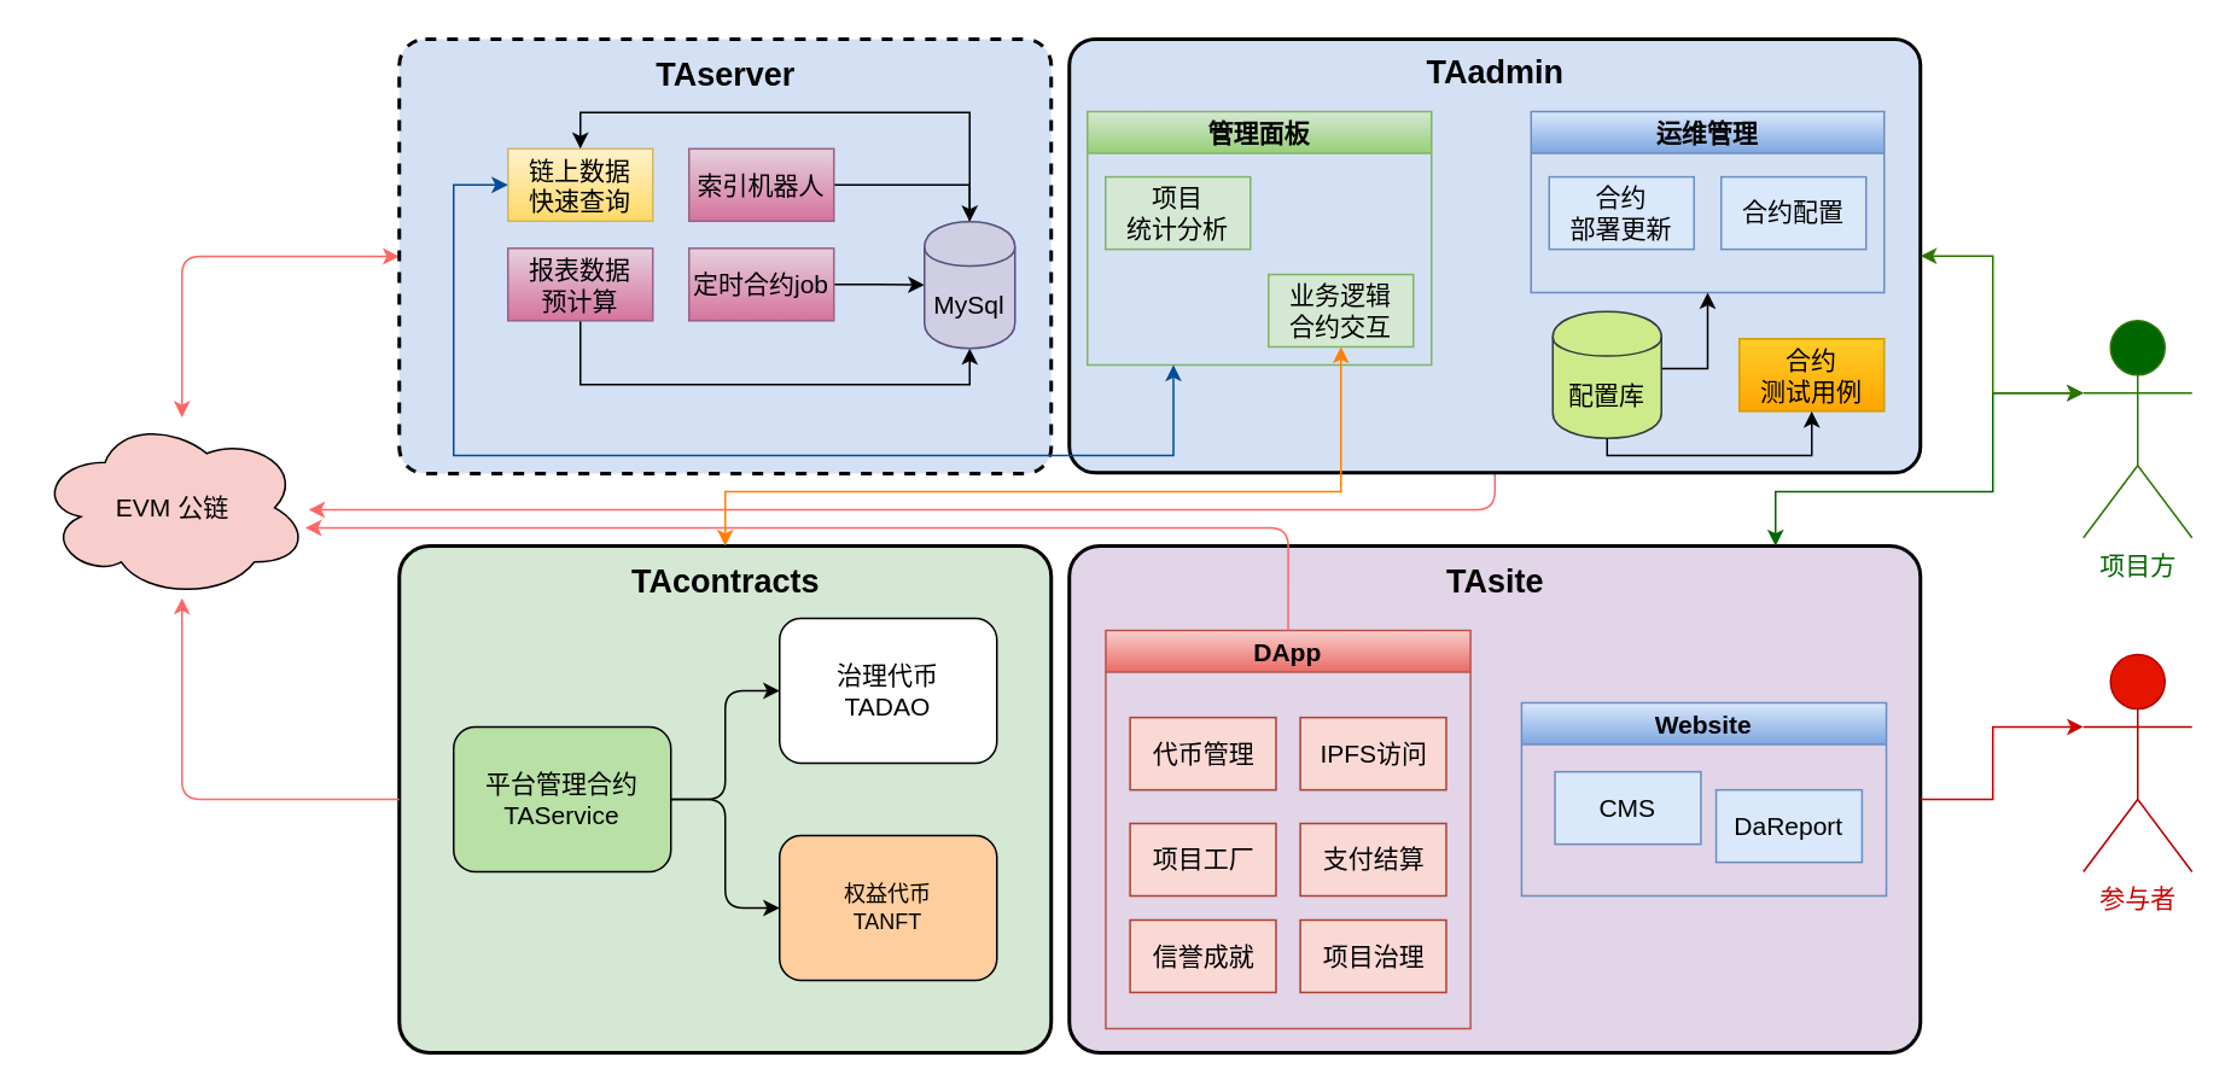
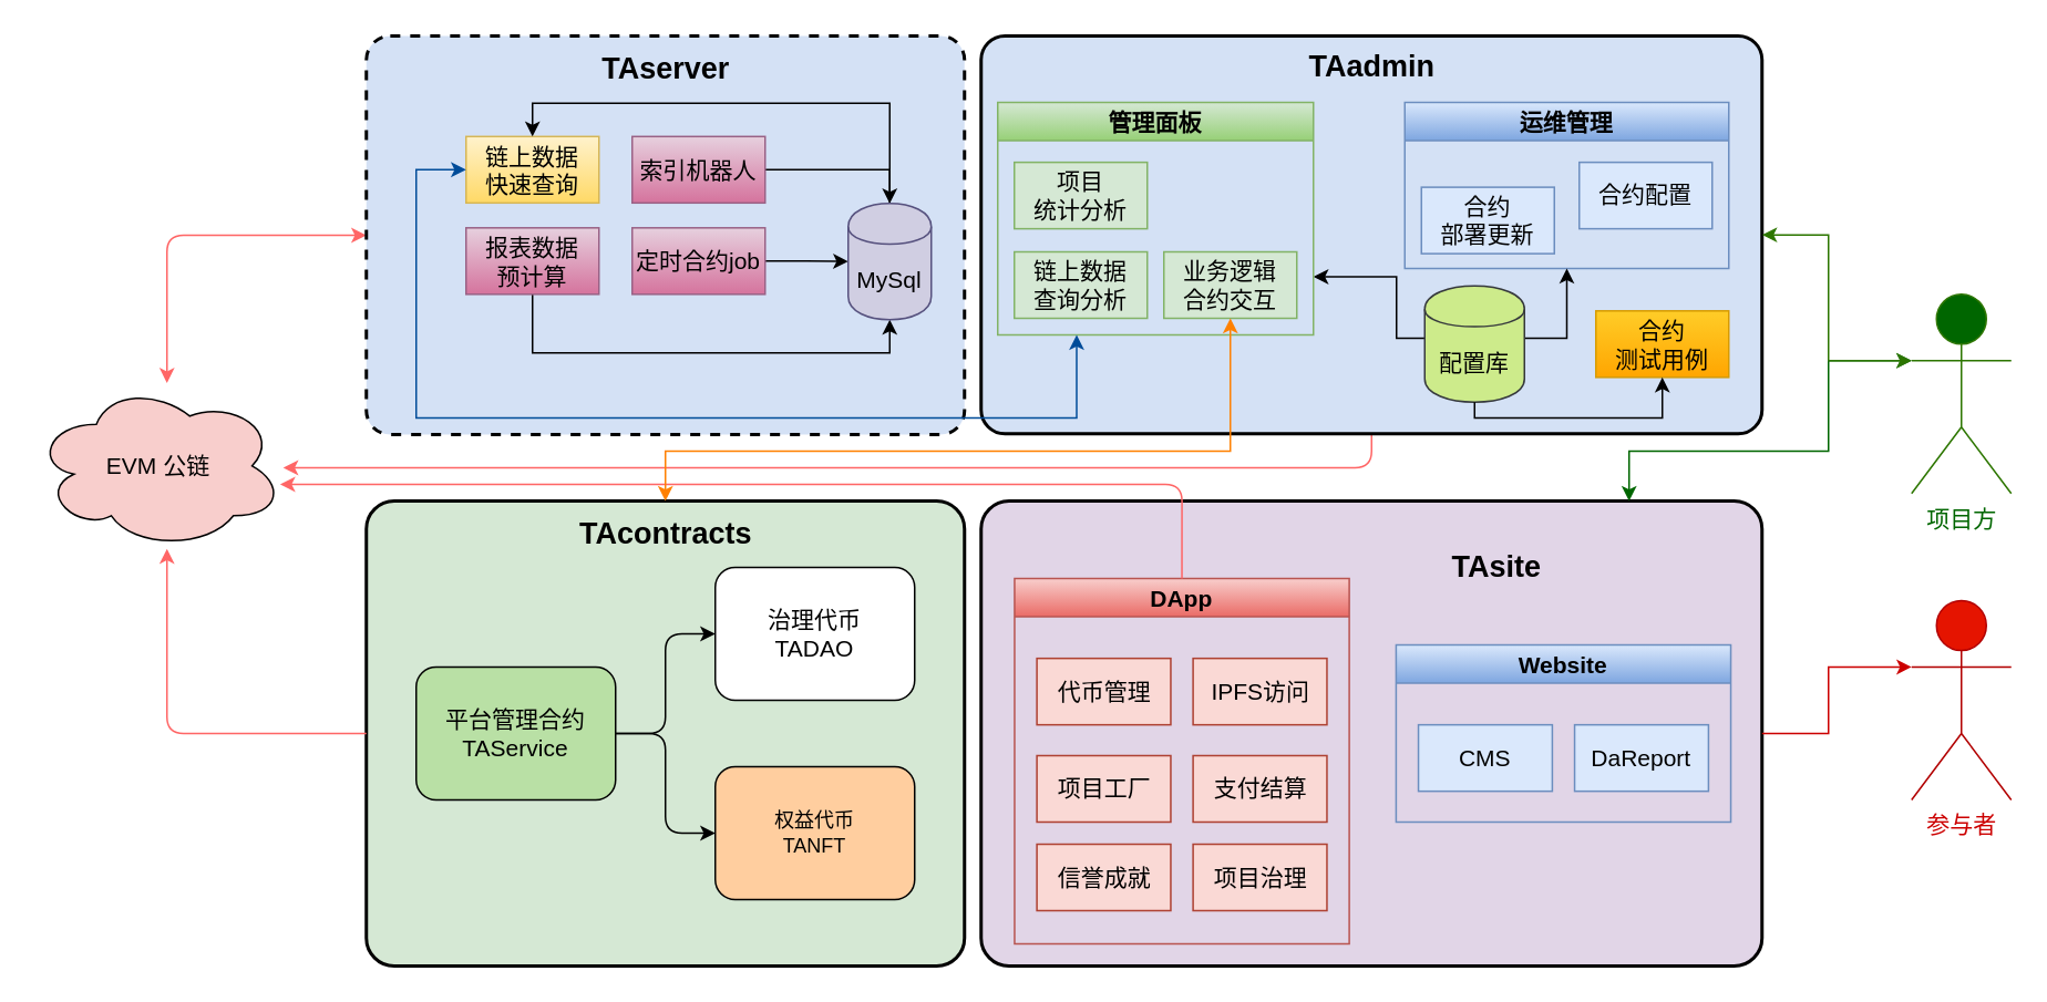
  <mxCell id="0" />
  <mxCell id="1" parent="0" />
  <mxCell id="2" value="" style="endArrow=classic;html=1;fontSize=18;edgeStyle=orthogonalEdgeStyle;strokeColor=#FF6666;exitX=0.5;exitY=1;exitDx=0;exitDy=0;exitPerimeter=0;" parent="1" source="33" target="23" edge="1"><mxGeometry width="50" height="50" relative="1" as="geometry"><mxPoint x="690" y="511" as="sourcePoint" /><mxPoint x="240" y="271" as="targetPoint" /><Array as="points"><mxPoint x="825" y="281" /></Array></mxGeometry></mxCell>
  <mxCell id="3" value="" style="group" parent="1" vertex="1" connectable="0"><mxGeometry x="590" y="301" width="470" height="280" as="geometry" /></mxCell>
  <mxCell id="4" value="" style="shape=mxgraph.flowchart.process;whiteSpace=wrap;html=1;fillColor=#E1D5E7;strokeColor=#000000;strokeWidth=2" parent="3" vertex="1"><mxGeometry width="470.0" height="280" as="geometry" /></mxCell>
- <mxCell id="5" value="TAsite" style="text;strokeColor=none;fillColor=none;html=1;fontSize=18;fontStyle=1;verticalAlign=middle;align=center;" parent="3" vertex="1"><mxGeometry x="185" width="100" height="40" as="geometry" /></mxCell>
+ <mxCell id="5" value="TAsite" style="text;strokeColor=none;fillColor=none;html=1;fontSize=18;fontStyle=1;verticalAlign=middle;align=center;" parent="3" vertex="1"><mxGeometry x="260" y="20" width="100" height="40" as="geometry" /></mxCell>
  <mxCell id="6" value="DApp" style="swimlane;rounded=0;strokeColor=#b85450;fillColor=#f8cecc;gradientColor=#ea6b66;fontSize=14;" parent="3" vertex="1"><mxGeometry x="20.143" y="46.667" width="201.429" height="220" as="geometry"><mxRectangle x="420" y="-190" width="90" height="30" as="alternateBounds" /></mxGeometry></mxCell>
  <mxCell id="7" value="代币管理" style="rounded=0;whiteSpace=wrap;html=1;fillColor=#fad9d5;strokeColor=#ae4132;fontSize=14;" parent="6" vertex="1"><mxGeometry x="13.429" y="48.107" width="80.571" height="40" as="geometry" /></mxCell>
  <mxCell id="8" value="IPFS访问" style="rounded=0;whiteSpace=wrap;html=1;fillColor=#fad9d5;strokeColor=#ae4132;fontSize=14;" parent="6" vertex="1"><mxGeometry x="107.429" y="48.107" width="80.571" height="40" as="geometry" /></mxCell>
  <mxCell id="9" value="项目工厂" style="rounded=0;whiteSpace=wrap;html=1;fillColor=#fad9d5;strokeColor=#ae4132;fontSize=14;" parent="6" vertex="1"><mxGeometry x="13.429" y="106.667" width="80.571" height="40" as="geometry" /></mxCell>
  <mxCell id="10" value="支付结算" style="rounded=0;whiteSpace=wrap;html=1;fillColor=#fad9d5;strokeColor=#ae4132;fontSize=14;" parent="6" vertex="1"><mxGeometry x="107.429" y="106.667" width="80.571" height="40" as="geometry" /></mxCell>
  <mxCell id="11" value="信誉成就" style="rounded=0;whiteSpace=wrap;html=1;fillColor=#fad9d5;strokeColor=#ae4132;fontSize=14;" parent="6" vertex="1"><mxGeometry x="13.429" y="160" width="80.571" height="40" as="geometry" /></mxCell>
  <mxCell id="12" value="项目治理" style="rounded=0;whiteSpace=wrap;html=1;fillColor=#fad9d5;strokeColor=#ae4132;fontSize=14;" parent="6" vertex="1"><mxGeometry x="107.429" y="160" width="80.571" height="40" as="geometry" /></mxCell>
  <mxCell id="13" value="Website" style="swimlane;rounded=0;strokeColor=#6c8ebf;fillColor=#dae8fc;gradientColor=#7ea6e0;startSize=23;fontSize=14;" parent="3" vertex="1"><mxGeometry x="249.771" y="86.667" width="201.429" height="106.667" as="geometry"><mxRectangle x="420" y="-190" width="90" height="30" as="alternateBounds" /></mxGeometry></mxCell>
- <mxCell id="14" value="CMS" style="rounded=0;whiteSpace=wrap;html=1;fillColor=#dae8fc;strokeColor=#6c8ebf;fontSize=14;" parent="13" vertex="1"><mxGeometry x="18.429" y="38.107" width="80.571" height="40" as="geometry" /></mxCell>
+ <mxCell id="14" value="CMS" style="rounded=0;whiteSpace=wrap;html=1;fillColor=#dae8fc;strokeColor=#6c8ebf;fontSize=14;" parent="13" vertex="1"><mxGeometry x="13.429" y="48.107" width="80.571" height="40" as="geometry" /></mxCell>
  <mxCell id="15" value="DaReport" style="rounded=0;whiteSpace=wrap;html=1;fillColor=#dae8fc;strokeColor=#6c8ebf;fontSize=14;" parent="13" vertex="1"><mxGeometry x="107.429" y="48.107" width="80.571" height="40" as="geometry" /></mxCell>
  <mxCell id="16" value="" style="shape=mxgraph.flowchart.process;whiteSpace=wrap;html=1;fillColor=#D5E8D4;strokeColor=#000000;strokeWidth=2" parent="1" vertex="1"><mxGeometry x="220" y="301" width="360" height="280" as="geometry" /></mxCell>
  <mxCell id="17" value="&lt;font style=&quot;font-size: 14px;&quot;&gt;治理代币&lt;br&gt;TADAO&lt;/font&gt;" style="rounded=1;whiteSpace=wrap;html=1;fillColor=#ffffff;" parent="1" vertex="1"><mxGeometry x="430" y="341" width="120" height="80" as="geometry" /></mxCell>
  <mxCell id="18" value="&lt;div style=&quot;font-size: 14px;&quot;&gt;&lt;font style=&quot;font-size: 14px;&quot;&gt;平台管理合约&lt;/font&gt;&lt;/div&gt;&lt;div style=&quot;font-size: 14px;&quot;&gt;&lt;font style=&quot;font-size: 14px;&quot;&gt;TAService&lt;/font&gt;&lt;/div&gt;" style="rounded=1;whiteSpace=wrap;html=1;fillColor=#B9E0A5;" parent="1" vertex="1"><mxGeometry x="250" y="401" width="120" height="80" as="geometry" /></mxCell>
  <mxCell id="19" value="&lt;div&gt;权益代币&lt;/div&gt;&lt;div&gt;TANFT&lt;/div&gt;" style="rounded=1;whiteSpace=wrap;html=1;fillColor=#FFCE9F;" parent="1" vertex="1"><mxGeometry x="430" y="461" width="120" height="80" as="geometry" /></mxCell>
  <mxCell id="20" value="TAcontracts" style="text;strokeColor=none;fillColor=none;html=1;fontSize=18;fontStyle=1;verticalAlign=middle;align=center;" parent="1" vertex="1"><mxGeometry x="350" y="301" width="100" height="40" as="geometry" /></mxCell>
  <mxCell id="21" value="" style="endArrow=none;html=1;fontSize=18;exitX=0;exitY=0.5;exitDx=0;exitDy=0;entryX=1;entryY=0.5;entryDx=0;entryDy=0;edgeStyle=orthogonalEdgeStyle;endFill=0;startArrow=classic;startFill=1;" parent="1" source="17" target="18" edge="1"><mxGeometry width="50" height="50" relative="1" as="geometry"><mxPoint x="650" y="531" as="sourcePoint" /><mxPoint x="700" y="481" as="targetPoint" /></mxGeometry></mxCell>
  <mxCell id="22" value="" style="endArrow=none;html=1;fontSize=18;exitX=0;exitY=0.5;exitDx=0;exitDy=0;entryX=1;entryY=0.5;entryDx=0;entryDy=0;edgeStyle=orthogonalEdgeStyle;startArrow=classic;startFill=1;endFill=0;" parent="1" source="19" target="18" edge="1"><mxGeometry width="50" height="50" relative="1" as="geometry"><mxPoint x="530" y="461" as="sourcePoint" /><mxPoint x="460" y="536" as="targetPoint" /></mxGeometry></mxCell>
  <mxCell id="23" value="&lt;font style=&quot;font-size: 14px;&quot;&gt;EVM 公链&lt;/font&gt;" style="ellipse;shape=cloud;whiteSpace=wrap;html=1;fillColor=#F8CECC;" parent="1" vertex="1"><mxGeometry x="20" y="229.87" width="150" height="100" as="geometry" /></mxCell>
  <mxCell id="24" value="" style="endArrow=classic;html=1;fontSize=18;exitX=0;exitY=0.5;exitDx=0;exitDy=0;edgeStyle=orthogonalEdgeStyle;strokeColor=#FF6666;exitPerimeter=0;" parent="1" source="16" target="23" edge="1"><mxGeometry width="50" height="50" relative="1" as="geometry"><mxPoint x="640" y="401" as="sourcePoint" /><mxPoint x="676" y="237" as="targetPoint" /><Array as="points"><mxPoint x="100" y="441" /></Array></mxGeometry></mxCell>
  <mxCell id="25" value="" style="edgeLabel;html=1;align=center;verticalAlign=middle;resizable=0;points=[];" parent="24" connectable="0" vertex="1"><mxGeometry x="-0.284" y="1" relative="1" as="geometry"><mxPoint as="offset" /></mxGeometry></mxCell>
  <mxCell id="26" value="" style="edgeStyle=orthogonalEdgeStyle;rounded=0;orthogonalLoop=1;jettySize=auto;html=1;entryX=1;entryY=0.5;entryDx=0;entryDy=0;entryPerimeter=0;fontColor=#CC0000;strokeColor=#CC0000;exitX=0;exitY=0.333;exitDx=0;exitDy=0;exitPerimeter=0;startArrow=classic;startFill=1;endArrow=none;endFill=0;" parent="1" source="27" target="4" edge="1"><mxGeometry relative="1" as="geometry"><Array as="points"><mxPoint x="1100" y="401" /><mxPoint x="1100" y="441" /></Array></mxGeometry></mxCell>
  <mxCell id="27" value="&lt;font style=&quot;font-size: 14px;&quot;&gt;参与者&lt;/font&gt;" style="shape=umlActor;verticalLabelPosition=bottom;verticalAlign=top;html=1;outlineConnect=0;fillColor=#e51400;fontColor=#CC0000;strokeColor=#B20000;" parent="1" vertex="1"><mxGeometry x="1150" y="361" width="60" height="120" as="geometry" /></mxCell>
  <mxCell id="28" style="edgeStyle=orthogonalEdgeStyle;rounded=0;orthogonalLoop=1;jettySize=auto;html=1;exitX=0;exitY=0.333;exitDx=0;exitDy=0;exitPerimeter=0;strokeColor=#006600;startArrow=classic;startFill=1;" parent="1" source="47" target="4" edge="1"><mxGeometry relative="1" as="geometry"><mxPoint x="970" y="461" as="targetPoint" /><Array as="points"><mxPoint x="1100" y="217" /><mxPoint x="1100" y="271" /><mxPoint x="980" y="271" /></Array></mxGeometry></mxCell>
  <mxCell id="29" value="" style="endArrow=classic;html=1;fontSize=18;exitX=0;exitY=0.5;exitDx=0;exitDy=0;edgeStyle=orthogonalEdgeStyle;strokeColor=#FF6666;exitPerimeter=0;startArrow=classic;startFill=1;" parent="1" source="32" target="23" edge="1"><mxGeometry width="50" height="50" relative="1" as="geometry"><mxPoint x="440" y="511" as="sourcePoint" /><mxPoint x="540" y="611.04" as="targetPoint" /><Array as="points"><mxPoint x="100" y="141" /></Array></mxGeometry></mxCell>
  <mxCell id="30" value="" style="edgeLabel;html=1;align=center;verticalAlign=middle;resizable=0;points=[];" parent="29" connectable="0" vertex="1"><mxGeometry x="-0.284" y="1" relative="1" as="geometry"><mxPoint as="offset" /></mxGeometry></mxCell>
  <mxCell id="31" value="" style="endArrow=classic;html=1;fontSize=18;edgeStyle=orthogonalEdgeStyle;strokeColor=#FF6666;exitX=0.5;exitY=0;exitDx=0;exitDy=0;" parent="1" source="6" target="23" edge="1"><mxGeometry width="50" height="50" relative="1" as="geometry"><mxPoint x="800" y="511" as="sourcePoint" /><mxPoint x="676" y="237" as="targetPoint" /><Array as="points"><mxPoint x="711" y="291" /></Array></mxGeometry></mxCell>
  <mxCell id="32" value="" style="shape=mxgraph.flowchart.process;whiteSpace=wrap;html=1;fillColor=#D4E1F5;strokeColor=#000000;strokeWidth=2;dashed=1;" parent="1" vertex="1"><mxGeometry x="220" y="21" width="360" height="240" as="geometry" /></mxCell>
  <mxCell id="33" value="" style="shape=mxgraph.flowchart.process;whiteSpace=wrap;html=1;fillColor=#D4E1F5;strokeColor=#000000;strokeWidth=2" parent="1" vertex="1"><mxGeometry x="590" y="21" width="470" height="239.5" as="geometry" /></mxCell>
  <mxCell id="34" value="TAadmin" style="text;strokeColor=none;fillColor=none;html=1;fontSize=18;fontStyle=1;verticalAlign=middle;align=center;" parent="1" vertex="1"><mxGeometry x="752.087" y="20.08" width="145.833" height="40" as="geometry" /></mxCell>
  <mxCell id="35" value="运维管理" style="swimlane;rounded=0;strokeColor=#6c8ebf;fillColor=#dae8fc;gradientColor=#7ea6e0;fontSize=14;" parent="1" vertex="1"><mxGeometry x="845" y="61" width="195" height="100" as="geometry"><mxRectangle x="420" y="-190" width="90" height="30" as="alternateBounds" /></mxGeometry></mxCell>
- <mxCell id="36" value="&lt;font style=&quot;font-size: 14px;&quot;&gt;合约&lt;br&gt;部署更新&lt;/font&gt;" style="rounded=0;whiteSpace=wrap;html=1;fillColor=#dae8fc;strokeColor=#6c8ebf;" parent="35" vertex="1"><mxGeometry x="10" y="36.08" width="80" height="40" as="geometry" /></mxCell>
+ <mxCell id="36" value="&lt;font style=&quot;font-size: 14px;&quot;&gt;合约&lt;br&gt;部署更新&lt;/font&gt;" style="rounded=0;whiteSpace=wrap;html=1;fillColor=#dae8fc;strokeColor=#6c8ebf;" parent="35" vertex="1"><mxGeometry x="10" y="51.08" width="80" height="40" as="geometry" /></mxCell>
  <mxCell id="37" value="&lt;font style=&quot;font-size: 14px;&quot;&gt;合约配置&lt;/font&gt;" style="rounded=0;whiteSpace=wrap;html=1;fillColor=#dae8fc;strokeColor=#6c8ebf;" parent="35" vertex="1"><mxGeometry x="105" y="36.08" width="80" height="40" as="geometry" /></mxCell>
  <mxCell id="38" style="edgeStyle=orthogonalEdgeStyle;rounded=0;orthogonalLoop=1;jettySize=auto;html=1;exitX=1;exitY=0.5;exitDx=0;exitDy=0;startArrow=none;startFill=0;endArrow=classic;endFill=1;entryX=0.5;entryY=1;entryDx=0;entryDy=0;" parent="1" source="40" target="35" edge="1"><mxGeometry relative="1" as="geometry"><Array as="points"><mxPoint x="943" y="203" /><mxPoint x="943" y="161" /></Array></mxGeometry></mxCell>
+ <mxCell id="39" style="edgeStyle=orthogonalEdgeStyle;rounded=0;orthogonalLoop=1;jettySize=auto;html=1;exitX=0;exitY=0.5;exitDx=0;exitDy=0;entryX=1;entryY=0.75;entryDx=0;entryDy=0;startArrow=none;startFill=0;endArrow=classic;endFill=1;" parent="1" source="40" target="41" edge="1"><mxGeometry relative="1" as="geometry"><Array as="points"><mxPoint x="860" y="203" /><mxPoint x="840" y="203" /><mxPoint x="840" y="166" /></Array></mxGeometry></mxCell>
  <mxCell id="40" value="&lt;font style=&quot;font-size: 14px;&quot;&gt;配置库&lt;/font&gt;" style="shape=cylinder;whiteSpace=wrap;html=1;boundedLbl=1;backgroundOutline=1;fillColor=#cdeb8b;fontSize=18;strokeColor=#36393d;" parent="1" vertex="1"><mxGeometry x="857" y="171.54" width="60" height="70" as="geometry" /></mxCell>
  <mxCell id="41" value="管理面板" style="swimlane;rounded=0;strokeColor=#82b366;fillColor=#d5e8d4;gradientColor=#97d077;fontSize=14;" parent="1" vertex="1"><mxGeometry x="600" y="61" width="190" height="140" as="geometry"><mxRectangle x="420" y="-190" width="90" height="30" as="alternateBounds" /></mxGeometry></mxCell>
  <mxCell id="42" value="&lt;font style=&quot;font-size: 14px;&quot;&gt;项目&lt;br&gt;统计分析&lt;/font&gt;" style="rounded=0;whiteSpace=wrap;html=1;fillColor=#d5e8d4;strokeColor=#82b366;" parent="41" vertex="1"><mxGeometry x="10" y="36.08" width="80" height="40" as="geometry" /></mxCell>
+ <mxCell id="43" value="&lt;font style=&quot;font-size: 14px;&quot;&gt;链上数据&lt;br&gt;查询分析&lt;/font&gt;" style="rounded=0;whiteSpace=wrap;html=1;fillColor=#d5e8d4;strokeColor=#82b366;" parent="41" vertex="1"><mxGeometry x="10" y="90" width="80" height="40" as="geometry" /></mxCell>
  <mxCell id="44" value="&lt;font style=&quot;font-size: 14px;&quot;&gt;业务逻辑&lt;br&gt;合约交互&lt;/font&gt;" style="rounded=0;whiteSpace=wrap;html=1;fillColor=#d5e8d4;strokeColor=#82b366;" parent="41" vertex="1"><mxGeometry x="100" y="90" width="80" height="40" as="geometry" /></mxCell>
  <mxCell id="45" value="&lt;font style=&quot;font-size: 14px;&quot;&gt;合约&lt;br&gt;测试用例&lt;/font&gt;" style="rounded=0;whiteSpace=wrap;html=1;fillColor=#ffcd28;strokeColor=#d79b00;gradientColor=#ffa500;" parent="1" vertex="1"><mxGeometry x="960" y="186.54" width="80" height="40" as="geometry" /></mxCell>
  <mxCell id="46" style="edgeStyle=orthogonalEdgeStyle;rounded=0;orthogonalLoop=1;jettySize=auto;html=1;exitX=0.5;exitY=1;exitDx=0;exitDy=0;startArrow=none;startFill=0;endArrow=classic;endFill=1;entryX=0.5;entryY=1;entryDx=0;entryDy=0;" parent="1" source="40" target="45" edge="1"><mxGeometry relative="1" as="geometry"><mxPoint x="830" y="221.835" as="sourcePoint" /><mxPoint x="900" y="251" as="targetPoint" /><Array as="points"><mxPoint x="887" y="251" /><mxPoint x="1000" y="251" /></Array></mxGeometry></mxCell>
  <mxCell id="47" value="&lt;font style=&quot;font-size: 14px;&quot;&gt;项目方&lt;/font&gt;" style="shape=umlActor;verticalLabelPosition=bottom;verticalAlign=top;html=1;outlineConnect=0;fillColor=#006600;fontColor=#006600;strokeColor=#2D7600;gradientColor=none;shadow=0;sketch=0;" parent="1" vertex="1"><mxGeometry x="1150" y="176.54" width="60" height="120" as="geometry" /></mxCell>
  <mxCell id="48" value="TAserver" style="text;strokeColor=none;fillColor=none;html=1;fontSize=18;fontStyle=1;verticalAlign=middle;align=center;" parent="1" vertex="1"><mxGeometry x="314.286" y="21" width="171.429" height="40" as="geometry" /></mxCell>
  <mxCell id="49" style="edgeStyle=orthogonalEdgeStyle;rounded=0;orthogonalLoop=1;jettySize=auto;html=1;entryX=1;entryY=0.5;entryDx=0;entryDy=0;entryPerimeter=0;exitX=0;exitY=0.333;exitDx=0;exitDy=0;exitPerimeter=0;fillColor=#60a917;strokeColor=#2D7600;startArrow=classic;startFill=1;" parent="1" source="47" target="33" edge="1"><mxGeometry relative="1" as="geometry"><mxPoint x="1030" y="203.5" as="sourcePoint" /><mxPoint x="910" y="401" as="targetPoint" /><Array as="points"><mxPoint x="1100" y="217" /><mxPoint x="1100" y="141" /></Array></mxGeometry></mxCell>
  <mxCell id="50" value="&lt;font style=&quot;font-size: 14px;&quot;&gt;链上数据&lt;br&gt;快速查询&lt;/font&gt;" style="rounded=0;whiteSpace=wrap;html=1;fillColor=#fff2cc;strokeColor=#d6b656;shadow=0;gradientColor=#ffd966;" parent="1" vertex="1"><mxGeometry x="279.999" y="81.54" width="80" height="40" as="geometry" /></mxCell>
  <mxCell id="51" value="" style="edgeStyle=orthogonalEdgeStyle;rounded=0;orthogonalLoop=1;jettySize=auto;html=1;startArrow=none;startFill=0;endArrow=classic;endFill=1;" parent="1" source="52" target="58" edge="1"><mxGeometry relative="1" as="geometry" /></mxCell>
  <mxCell id="52" value="&lt;font style=&quot;font-size: 14px;&quot;&gt;索引机器人&lt;/font&gt;" style="rounded=0;whiteSpace=wrap;html=1;fillColor=#e6d0de;strokeColor=#996185;shadow=0;gradientColor=#d5739d;" parent="1" vertex="1"><mxGeometry x="379.999" y="81.54" width="80" height="40" as="geometry" /></mxCell>
  <mxCell id="53" value="" style="edgeStyle=orthogonalEdgeStyle;rounded=0;orthogonalLoop=1;jettySize=auto;html=1;startArrow=none;startFill=0;endArrow=classic;endFill=1;entryX=0.5;entryY=1;entryDx=0;entryDy=0;exitX=0.5;exitY=1;exitDx=0;exitDy=0;" parent="1" source="54" target="58" edge="1"><mxGeometry relative="1" as="geometry"><Array as="points" /></mxGeometry></mxCell>
  <mxCell id="54" value="&lt;font style=&quot;font-size: 14px;&quot;&gt;报表数据&lt;br&gt;预计算&lt;/font&gt;" style="rounded=0;whiteSpace=wrap;html=1;fillColor=#e6d0de;strokeColor=#996185;shadow=0;gradientColor=#d5739d;" parent="1" vertex="1"><mxGeometry x="279.999" y="136.54" width="80" height="40" as="geometry" /></mxCell>
  <mxCell id="55" value="" style="edgeStyle=orthogonalEdgeStyle;rounded=0;orthogonalLoop=1;jettySize=auto;html=1;startArrow=none;startFill=0;endArrow=classic;endFill=1;" parent="1" source="56" target="58" edge="1"><mxGeometry relative="1" as="geometry" /></mxCell>
  <mxCell id="56" value="&lt;font style=&quot;font-size: 14px;&quot;&gt;定时合约job&lt;/font&gt;" style="rounded=0;whiteSpace=wrap;html=1;fillColor=#e6d0de;strokeColor=#996185;shadow=0;gradientColor=#d5739d;" parent="1" vertex="1"><mxGeometry x="379.999" y="136.54" width="80" height="40" as="geometry" /></mxCell>
  <mxCell id="57" style="edgeStyle=orthogonalEdgeStyle;rounded=0;orthogonalLoop=1;jettySize=auto;html=1;exitX=0.5;exitY=0;exitDx=0;exitDy=0;entryX=0.5;entryY=0;entryDx=0;entryDy=0;startArrow=none;startFill=0;endArrow=classic;endFill=1;" parent="1" source="58" target="50" edge="1"><mxGeometry relative="1" as="geometry" /></mxCell>
  <mxCell id="58" value="&lt;font style=&quot;font-size: 14px;&quot;&gt;MySql&lt;/font&gt;" style="shape=cylinder;whiteSpace=wrap;html=1;boundedLbl=1;backgroundOutline=1;fillColor=#d0cee2;fontSize=18;strokeColor=#56517e;" parent="1" vertex="1"><mxGeometry x="510" y="121.83" width="50" height="70" as="geometry" /></mxCell>
  <mxCell id="59" style="edgeStyle=orthogonalEdgeStyle;rounded=0;orthogonalLoop=1;jettySize=auto;html=1;exitX=0;exitY=0.5;exitDx=0;exitDy=0;entryX=0.25;entryY=1;entryDx=0;entryDy=0;startArrow=classic;startFill=1;endArrow=classic;endFill=1;fontColor=#004C99;strokeColor=#004C99;" parent="1" source="50" target="41" edge="1"><mxGeometry relative="1" as="geometry"><Array as="points"><mxPoint x="250" y="102" /><mxPoint x="250" y="251" /><mxPoint x="648" y="251" /></Array></mxGeometry></mxCell>
  <mxCell id="60" style="edgeStyle=orthogonalEdgeStyle;rounded=0;orthogonalLoop=1;jettySize=auto;html=1;exitX=0.5;exitY=1;exitDx=0;exitDy=0;entryX=0.5;entryY=0;entryDx=0;entryDy=0;entryPerimeter=0;startArrow=classic;startFill=1;strokeColor=#FF8000;" parent="1" source="44" target="16" edge="1"><mxGeometry relative="1" as="geometry"><Array as="points"><mxPoint x="715" y="271" /><mxPoint x="430" y="271" /></Array></mxGeometry></mxCell>
